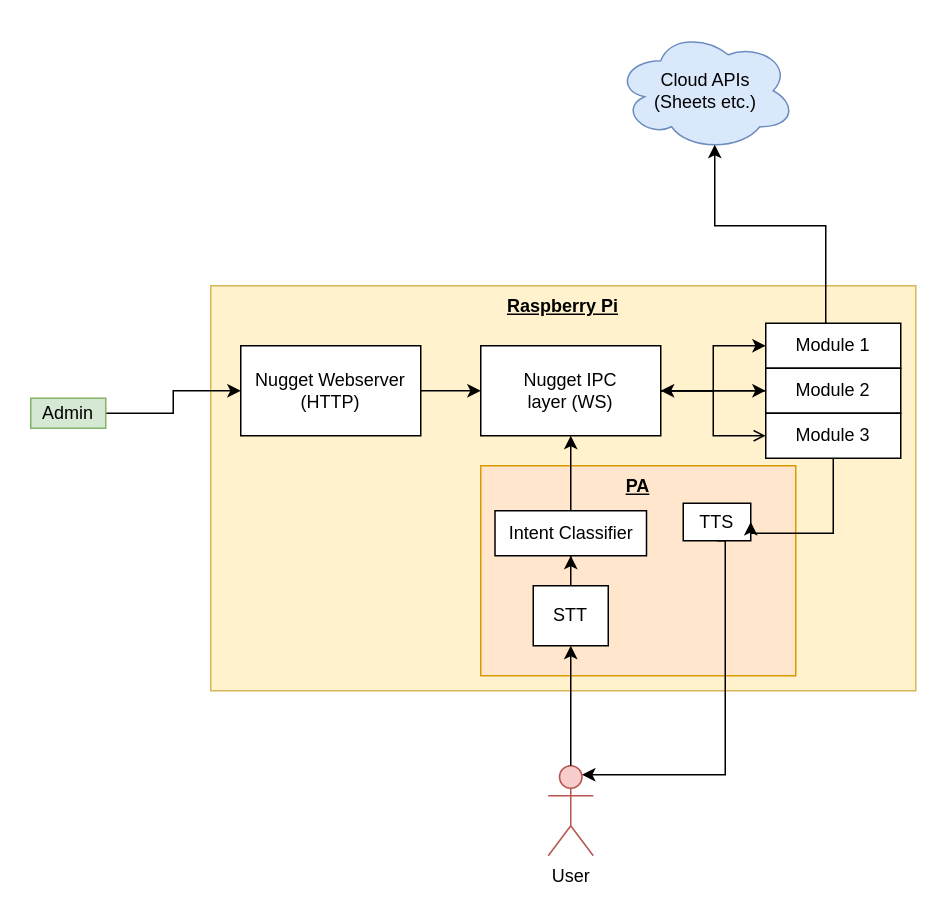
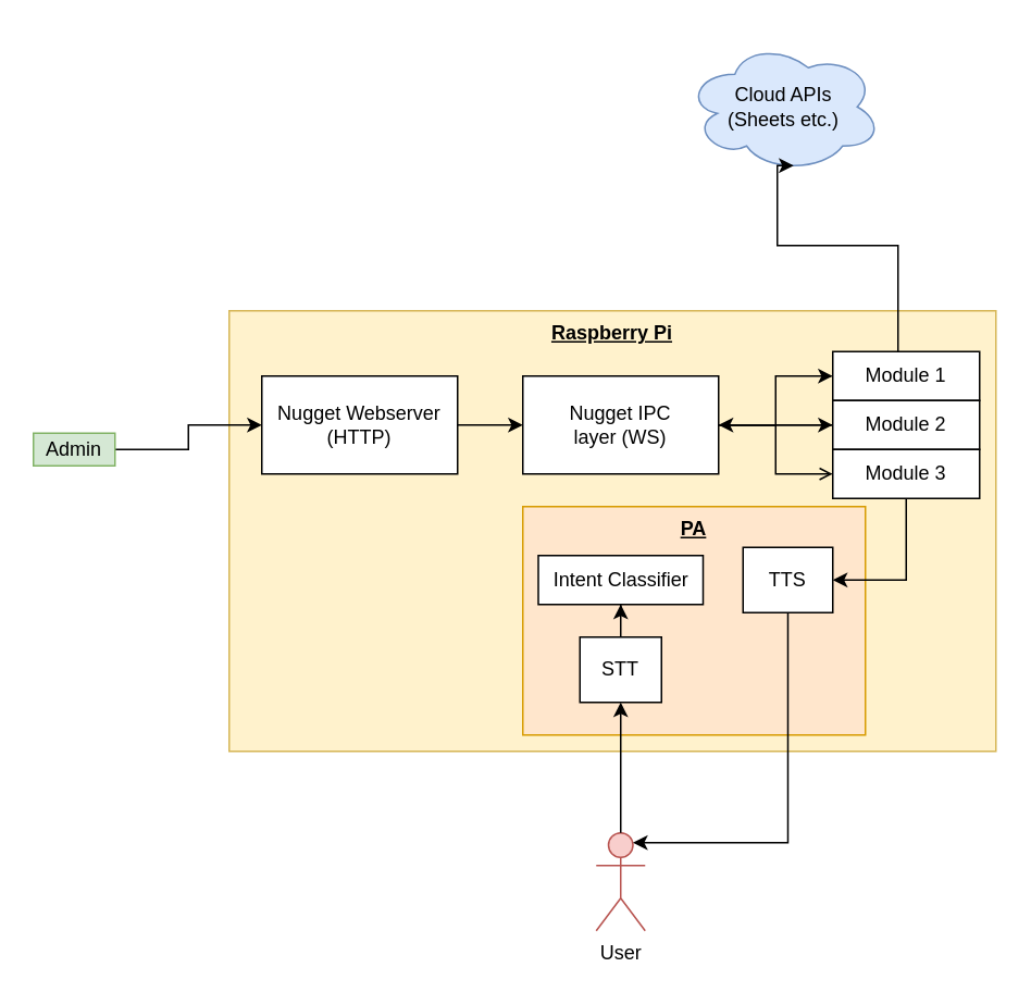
  <mxCell id="0" />
  <mxCell id="1" parent="0" />
  <mxCell id="2" value="&lt;b&gt;&lt;u&gt;Raspberry Pi&lt;/u&gt;&lt;br&gt;&lt;/b&gt;" style="whiteSpace=wrap;html=1;verticalAlign=top;fillColor=#fff2cc;strokeColor=#d6b656;" vertex="1" parent="1"><mxGeometry x="140" y="190" width="470" height="270" as="geometry" /></mxCell>
  <mxCell id="3" value="" style="edgeStyle=orthogonalEdgeStyle;rounded=0;orthogonalLoop=1;jettySize=auto;html=1;" edge="1" parent="1" source="4" target="6"><mxGeometry relative="1" as="geometry" /></mxCell>
  <mxCell id="4" value="Admin" style="rounded=0;whiteSpace=wrap;html=1;fillColor=#d5e8d4;strokeColor=#82b366;" vertex="1" parent="1"><mxGeometry x="20" y="265" width="50" height="20" as="geometry" /></mxCell>
  <mxCell id="5" value="" style="edgeStyle=orthogonalEdgeStyle;rounded=0;orthogonalLoop=1;jettySize=auto;html=1;" edge="1" parent="1" source="6" target="14"><mxGeometry relative="1" as="geometry" /></mxCell>
  <mxCell id="6" value="&lt;div&gt;Nugget Webserver&lt;/div&gt;&lt;div&gt;(HTTP)&lt;br&gt;&lt;/div&gt;" style="whiteSpace=wrap;html=1;rounded=0;" vertex="1" parent="1"><mxGeometry x="160" y="230" width="120" height="60" as="geometry" /></mxCell>
  <mxCell id="7" value="" style="group" vertex="1" connectable="0" parent="1"><mxGeometry x="510" y="215" width="90" height="90" as="geometry" /></mxCell>
  <mxCell id="8" value="&lt;div&gt;Module 1&lt;/div&gt;" style="rounded=0;whiteSpace=wrap;html=1;" vertex="1" parent="7"><mxGeometry width="90" height="30" as="geometry" /></mxCell>
  <mxCell id="9" value="&lt;div&gt;Module 2&lt;/div&gt;" style="rounded=0;whiteSpace=wrap;html=1;" vertex="1" parent="7"><mxGeometry y="30" width="90" height="30" as="geometry" /></mxCell>
  <mxCell id="10" value="&lt;div&gt;Module 3&lt;/div&gt;" style="rounded=0;whiteSpace=wrap;html=1;" vertex="1" parent="7"><mxGeometry y="60" width="90" height="30" as="geometry" /></mxCell>
  <mxCell id="11" style="edgeStyle=orthogonalEdgeStyle;rounded=0;orthogonalLoop=1;jettySize=auto;html=1;entryX=0;entryY=0.5;entryDx=0;entryDy=0;" edge="1" parent="1" source="14" target="8"><mxGeometry relative="1" as="geometry" /></mxCell>
  <mxCell id="12" style="edgeStyle=orthogonalEdgeStyle;rounded=0;orthogonalLoop=1;jettySize=auto;html=1;" edge="1" parent="1" source="14" target="9"><mxGeometry relative="1" as="geometry" /></mxCell>
  <mxCell id="13" style="edgeStyle=orthogonalEdgeStyle;rounded=0;orthogonalLoop=1;jettySize=auto;html=1;endArrow=open;" edge="1" parent="1" source="14" target="10"><mxGeometry relative="1" as="geometry" /></mxCell>
  <mxCell id="14" value="&lt;div&gt;Nugget IPC&lt;/div&gt;&lt;div&gt;layer (WS)&lt;br&gt;&lt;/div&gt;" style="rounded=0;whiteSpace=wrap;html=1;" vertex="1" parent="1"><mxGeometry x="320" y="230" width="120" height="60" as="geometry" /></mxCell>
  <mxCell id="15" value="" style="edgeStyle=orthogonalEdgeStyle;rounded=0;orthogonalLoop=1;jettySize=auto;html=1;entryX=1;entryY=0.5;entryDx=0;entryDy=0;" edge="1" parent="1" source="9" target="14"><mxGeometry x="0.006" relative="1" as="geometry"><mxPoint as="offset" /></mxGeometry></mxCell>
- <mxCell id="16" value="&lt;div&gt;Cloud APIs&lt;/div&gt;&lt;div&gt;(Sheets etc.)&lt;/div&gt;" style="ellipse;shape=cloud;whiteSpace=wrap;html=1;fillColor=#dae8fc;strokeColor=#6c8ebf;" vertex="1" parent="1"><mxGeometry x="410" y="20" width="120" height="80" as="geometry" /></mxCell>
+ <mxCell id="16" value="&lt;div&gt;Cloud APIs&lt;/div&gt;&lt;div&gt;(Sheets etc.)&lt;/div&gt;" style="ellipse;shape=cloud;whiteSpace=wrap;html=1;fillColor=#dae8fc;strokeColor=#6c8ebf;" vertex="1" parent="1"><mxGeometry x="420" y="25" width="120" height="80" as="geometry" /></mxCell>
  <mxCell id="17" value="&lt;div&gt;User&lt;/div&gt;&lt;div&gt;&lt;br&gt;&lt;/div&gt;" style="shape=umlActor;verticalLabelPosition=bottom;verticalAlign=top;html=1;outlineConnect=0;fillColor=#f8cecc;strokeColor=#b85450;" vertex="1" parent="1"><mxGeometry x="365" y="510" width="30" height="60" as="geometry" /></mxCell>
  <mxCell id="18" value="" style="group;align=center;" vertex="1" connectable="0" parent="1"><mxGeometry x="310" y="310" width="220" height="140" as="geometry" /></mxCell>
  <mxCell id="19" value="&lt;div align=&quot;center&quot;&gt;&lt;b&gt;&lt;u&gt;PA&lt;/u&gt;&lt;/b&gt;&lt;/div&gt;" style="rounded=0;whiteSpace=wrap;html=1;verticalAlign=top;align=center;fillColor=#ffe6cc;strokeColor=#d79b00;" vertex="1" parent="18"><mxGeometry x="10" width="210" height="140" as="geometry" /></mxCell>
  <mxCell id="20" value="&lt;div&gt;STT&lt;/div&gt;" style="rounded=0;whiteSpace=wrap;html=1;" vertex="1" parent="18"><mxGeometry x="45" y="80" width="50" height="40" as="geometry" /></mxCell>
  <mxCell id="21" value="&lt;div&gt;Intent Classifier&lt;/div&gt;" style="rounded=0;whiteSpace=wrap;html=1;" vertex="1" parent="18"><mxGeometry x="19.5" y="30" width="101" height="30" as="geometry" /></mxCell>
- <mxCell id="22" value="TTS" style="rounded=0;whiteSpace=wrap;html=1;" vertex="1" parent="18"><mxGeometry x="145" y="25" width="45" height="25" as="geometry" /></mxCell>
+ <mxCell id="22" value="TTS" style="rounded=0;whiteSpace=wrap;html=1;" vertex="1" parent="18"><mxGeometry x="145" y="25" width="55" height="40" as="geometry" /></mxCell>
  <mxCell id="23" style="edgeStyle=orthogonalEdgeStyle;rounded=0;orthogonalLoop=1;jettySize=auto;html=1;" edge="1" parent="18" source="20" target="21"><mxGeometry relative="1" as="geometry" /></mxCell>
  <mxCell id="24" style="edgeStyle=orthogonalEdgeStyle;rounded=0;orthogonalLoop=1;jettySize=auto;html=1;entryX=1;entryY=0.5;entryDx=0;entryDy=0;" edge="1" parent="1" source="10" target="22"><mxGeometry relative="1" as="geometry"><Array as="points"><mxPoint x="555" y="355" /></Array></mxGeometry></mxCell>
  <mxCell id="25" style="edgeStyle=orthogonalEdgeStyle;rounded=0;orthogonalLoop=1;jettySize=auto;html=1;entryX=0.75;entryY=0.1;entryDx=0;entryDy=0;entryPerimeter=0;spacing=2;targetPerimeterSpacing=0;jumpStyle=none;strokeWidth=1;endSize=6;sourcePerimeterSpacing=0;exitX=0.5;exitY=1;exitDx=0;exitDy=0;" edge="1" parent="1" source="22" target="17"><mxGeometry relative="1" as="geometry"><mxPoint x="483" y="380" as="sourcePoint" /><Array as="points"><mxPoint x="483" y="516" /></Array></mxGeometry></mxCell>
  <mxCell id="26" style="edgeStyle=orthogonalEdgeStyle;rounded=0;orthogonalLoop=1;jettySize=auto;html=1;" edge="1" parent="1" source="17" target="20"><mxGeometry relative="1" as="geometry" /></mxCell>
- <mxCell id="27" value="" style="edgeStyle=orthogonalEdgeStyle;rounded=0;orthogonalLoop=1;jettySize=auto;html=1;" edge="1" parent="1" source="21" target="14"><mxGeometry x="-0.2" relative="1" as="geometry"><mxPoint as="offset" /></mxGeometry></mxCell>
  <mxCell id="28" value="&lt;div&gt;&lt;br&gt;&lt;/div&gt;" style="edgeStyle=orthogonalEdgeStyle;rounded=0;orthogonalLoop=1;jettySize=auto;html=1;entryX=0.55;entryY=0.95;entryDx=0;entryDy=0;entryPerimeter=0;" edge="1" parent="1" source="8" target="16"><mxGeometry x="0.088" relative="1" as="geometry"><mxPoint x="400" y="130" as="targetPoint" /><Array as="points"><mxPoint x="550" y="150" /><mxPoint x="476" y="150" /></Array><mxPoint as="offset" /></mxGeometry></mxCell>
